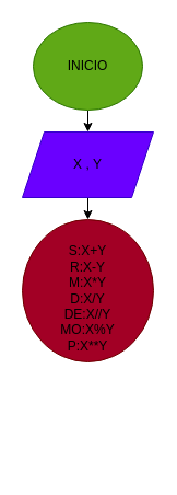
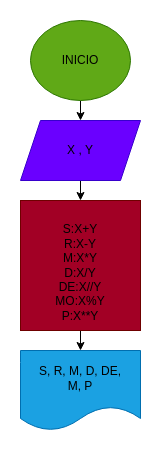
  <mxCell id="0" />
  <mxCell id="1" parent="0" />
  <mxCell id="2" value="" style="edgeStyle=none;html=1;fontColor=#000000;" edge="1" parent="1" source="3" target="5"><mxGeometry relative="1" as="geometry" /></mxCell>
  <mxCell id="3" value="&lt;font color=&quot;#000000&quot;&gt;INICIO&lt;/font&gt;" style="ellipse;whiteSpace=wrap;html=1;fillColor=#60a917;fontColor=#ffffff;strokeColor=#2D7600;" vertex="1" parent="1"><mxGeometry x="30" y="20" width="100" height="80" as="geometry" /></mxCell>
  <mxCell id="4" value="" style="edgeStyle=none;html=1;fontColor=#000000;" edge="1" parent="1" source="5" target="7"><mxGeometry relative="1" as="geometry" /></mxCell>
  <mxCell id="5" value="&lt;font color=&quot;#000000&quot;&gt;X , Y&lt;/font&gt;" style="shape=parallelogram;perimeter=parallelogramPerimeter;whiteSpace=wrap;html=1;fixedSize=1;fillColor=#6a00ff;strokeColor=#3700CC;fontColor=#ffffff;" vertex="1" parent="1"><mxGeometry x="20" y="120" width="120" height="60" as="geometry" /></mxCell>
- <mxCell id="7" value="&lt;font color=&quot;#000000&quot;&gt;&lt;br&gt;S:X+Y&lt;br&gt;R:X-Y&lt;br&gt;M:X*Y&lt;br&gt;D:X/Y&lt;br&gt;DE:X//Y&lt;br&gt;MO:X%Y&lt;br&gt;P:X**Y&lt;br&gt;&lt;/font&gt;" style="ellipse;whiteSpace=wrap;html=1;fillColor=#a20025;strokeColor=#6F0000;fontColor=#ffffff;" vertex="1" parent="1"><mxGeometry x="20" y="200" width="120" height="130" as="geometry" /></mxCell>
+ <mxCell id="6" value="" style="edgeStyle=none;html=1;fontColor=#000000;" edge="1" parent="1" source="7" target="8"><mxGeometry relative="1" as="geometry" /></mxCell>
+ <mxCell id="7" value="&lt;font color=&quot;#000000&quot;&gt;&lt;br&gt;S:X+Y&lt;br&gt;R:X-Y&lt;br&gt;M:X*Y&lt;br&gt;D:X/Y&lt;br&gt;DE:X//Y&lt;br&gt;MO:X%Y&lt;br&gt;P:X**Y&lt;br&gt;&lt;/font&gt;" style="whiteSpace=wrap;html=1;fillColor=#a20025;strokeColor=#6F0000;fontColor=#ffffff;" vertex="1" parent="1"><mxGeometry x="20" y="200" width="120" height="130" as="geometry" /></mxCell>
+ <mxCell id="8" value="&lt;font color=&quot;#000000&quot;&gt;S, R, M, D, DE,&lt;br&gt;M, P&lt;br&gt;&lt;/font&gt;" style="shape=document;whiteSpace=wrap;html=1;boundedLbl=1;fillColor=#1ba1e2;strokeColor=#006EAF;fontColor=#ffffff;" vertex="1" parent="1"><mxGeometry x="20" y="350" width="120" height="80" as="geometry" /></mxCell>
